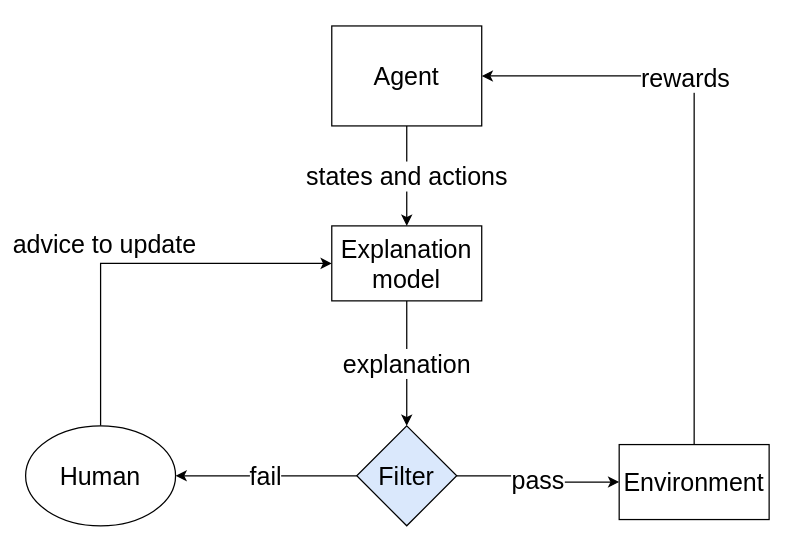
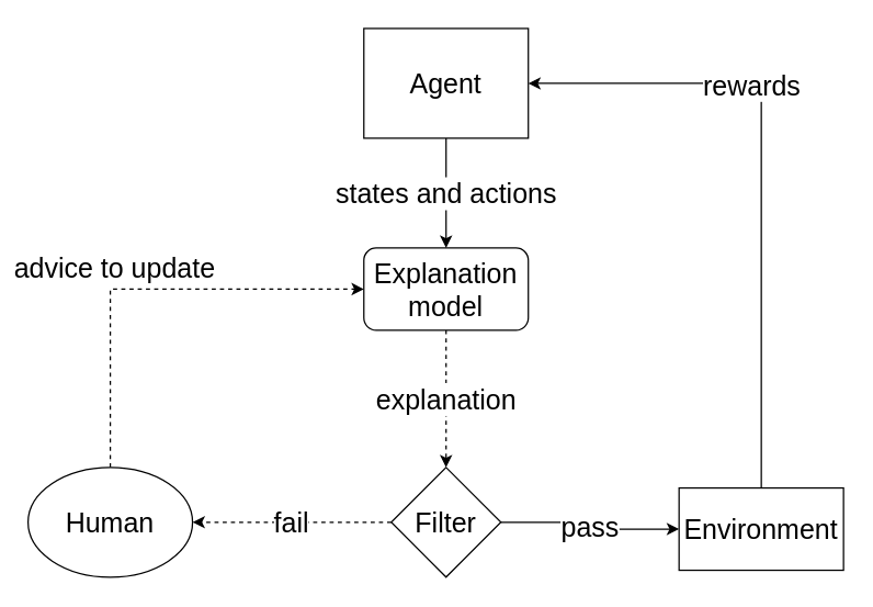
  <mxCell id="0" />
  <mxCell id="1" parent="0" />
- <mxCell id="2" value="explanation" style="edgeStyle=orthogonalEdgeStyle;rounded=0;orthogonalLoop=1;jettySize=auto;html=1;exitX=0.5;exitY=1;exitDx=0;exitDy=0;entryX=0.5;entryY=0;entryDx=0;entryDy=0;fontSize=20;" parent="1" source="3" target="11" edge="1"><mxGeometry relative="1" as="geometry"><Array as="points"><mxPoint x="325" y="250" /><mxPoint x="325" y="250" /></Array></mxGeometry></mxCell>
- <mxCell id="3" value="Explanation model" style="rounded=0;whiteSpace=wrap;html=1;fontSize=20;" parent="1" vertex="1"><mxGeometry x="265" y="180" width="120" height="60" as="geometry" /></mxCell>
- <mxCell id="4" style="edgeStyle=orthogonalEdgeStyle;rounded=0;orthogonalLoop=1;jettySize=auto;html=1;exitX=0.5;exitY=0;exitDx=0;exitDy=0;entryX=0;entryY=0.5;entryDx=0;entryDy=0;fontSize=20;" parent="1" source="6" target="3" edge="1"><mxGeometry relative="1" as="geometry" /></mxCell>
+ <mxCell id="2" value="explanation" style="edgeStyle=orthogonalEdgeStyle;rounded=0;orthogonalLoop=1;jettySize=auto;html=1;exitX=0.5;exitY=1;exitDx=0;exitDy=0;entryX=0.5;entryY=0;entryDx=0;entryDy=0;fontSize=20;dashed=1;" parent="1" source="3" target="11" edge="1"><mxGeometry relative="1" as="geometry"><Array as="points"><mxPoint x="325" y="250" /><mxPoint x="325" y="250" /></Array></mxGeometry></mxCell>
+ <mxCell id="3" value="Explanation model" style="whiteSpace=wrap;html=1;fontSize=20;rounded=1;" parent="1" vertex="1"><mxGeometry x="265" y="180" width="120" height="60" as="geometry" /></mxCell>
+ <mxCell id="4" style="edgeStyle=orthogonalEdgeStyle;rounded=0;orthogonalLoop=1;jettySize=auto;html=1;exitX=0.5;exitY=0;exitDx=0;exitDy=0;entryX=0;entryY=0.5;entryDx=0;entryDy=0;fontSize=20;dashed=1;" parent="1" source="6" target="3" edge="1"><mxGeometry relative="1" as="geometry" /></mxCell>
  <mxCell id="5" value="advice to update" style="edgeLabel;html=1;align=center;verticalAlign=middle;resizable=0;points=[];fontSize=20;" parent="4" vertex="1" connectable="0"><mxGeometry x="-0.168" y="1" relative="1" as="geometry"><mxPoint x="1" y="-16" as="offset" /></mxGeometry></mxCell>
  <mxCell id="6" value="Human" style="ellipse;whiteSpace=wrap;html=1;fontSize=20;" parent="1" vertex="1"><mxGeometry x="20" y="340" width="120" height="80" as="geometry" /></mxCell>
  <mxCell id="7" value="states and actions" style="edgeStyle=orthogonalEdgeStyle;rounded=0;orthogonalLoop=1;jettySize=auto;html=1;exitX=0.5;exitY=1;exitDx=0;exitDy=0;entryX=0.5;entryY=0;entryDx=0;entryDy=0;fontSize=20;" edge="1" parent="1" source="8" target="3"><mxGeometry relative="1" as="geometry" /></mxCell>
  <mxCell id="8" value="Agent" style="whiteSpace=wrap;html=1;fontSize=20;rounded=0;" parent="1" vertex="1"><mxGeometry x="265" y="20" width="120" height="80" as="geometry" /></mxCell>
- <mxCell id="9" value="fail" style="edgeStyle=orthogonalEdgeStyle;rounded=0;orthogonalLoop=1;jettySize=auto;html=1;exitX=0;exitY=0.5;exitDx=0;exitDy=0;entryX=1;entryY=0.5;entryDx=0;entryDy=0;fontSize=20;" parent="1" source="11" target="6" edge="1"><mxGeometry relative="1" as="geometry" /></mxCell>
+ <mxCell id="9" value="fail" style="edgeStyle=orthogonalEdgeStyle;rounded=0;orthogonalLoop=1;jettySize=auto;html=1;exitX=0;exitY=0.5;exitDx=0;exitDy=0;entryX=1;entryY=0.5;entryDx=0;entryDy=0;fontSize=20;dashed=1;" parent="1" source="11" target="6" edge="1"><mxGeometry relative="1" as="geometry" /></mxCell>
  <mxCell id="10" value="pass" style="edgeStyle=orthogonalEdgeStyle;rounded=0;orthogonalLoop=1;jettySize=auto;html=1;exitX=1;exitY=0.5;exitDx=0;exitDy=0;entryX=0;entryY=0.5;entryDx=0;entryDy=0;fontSize=20;" parent="1" source="11" target="14" edge="1"><mxGeometry relative="1" as="geometry" /></mxCell>
- <mxCell id="11" value="Filter" style="rhombus;whiteSpace=wrap;html=1;fontSize=20;fillColor=#dae8fc;" parent="1" vertex="1"><mxGeometry x="285" y="340" width="80" height="80" as="geometry" /></mxCell>
+ <mxCell id="11" value="Filter" style="rhombus;whiteSpace=wrap;html=1;fontSize=20;" parent="1" vertex="1"><mxGeometry x="285" y="340" width="80" height="80" as="geometry" /></mxCell>
  <mxCell id="12" style="edgeStyle=orthogonalEdgeStyle;rounded=0;orthogonalLoop=1;jettySize=auto;html=1;exitX=0.5;exitY=0;exitDx=0;exitDy=0;entryX=1;entryY=0.5;entryDx=0;entryDy=0;fontSize=20;" parent="1" source="14" target="8" edge="1"><mxGeometry relative="1" as="geometry" /></mxCell>
  <mxCell id="13" value="rewards" style="edgeLabel;html=1;align=center;verticalAlign=middle;resizable=0;points=[];fontSize=20;" parent="12" vertex="1" connectable="0"><mxGeometry x="0.302" relative="1" as="geometry"><mxPoint as="offset" /></mxGeometry></mxCell>
  <mxCell id="14" value="Environment" style="rounded=0;whiteSpace=wrap;html=1;fontSize=20;" parent="1" vertex="1"><mxGeometry x="495" y="355" width="120" height="60" as="geometry" /></mxCell>
